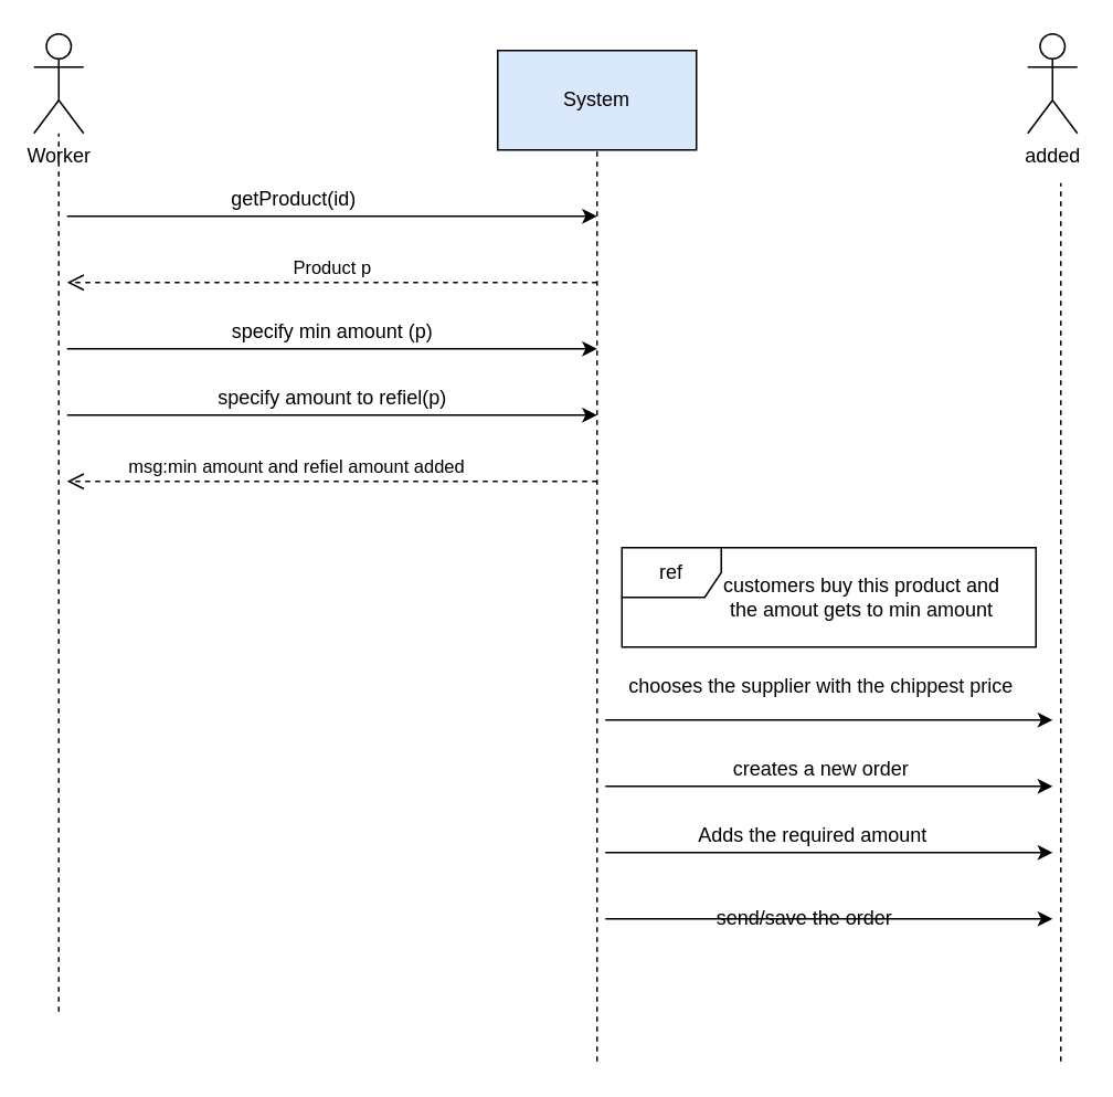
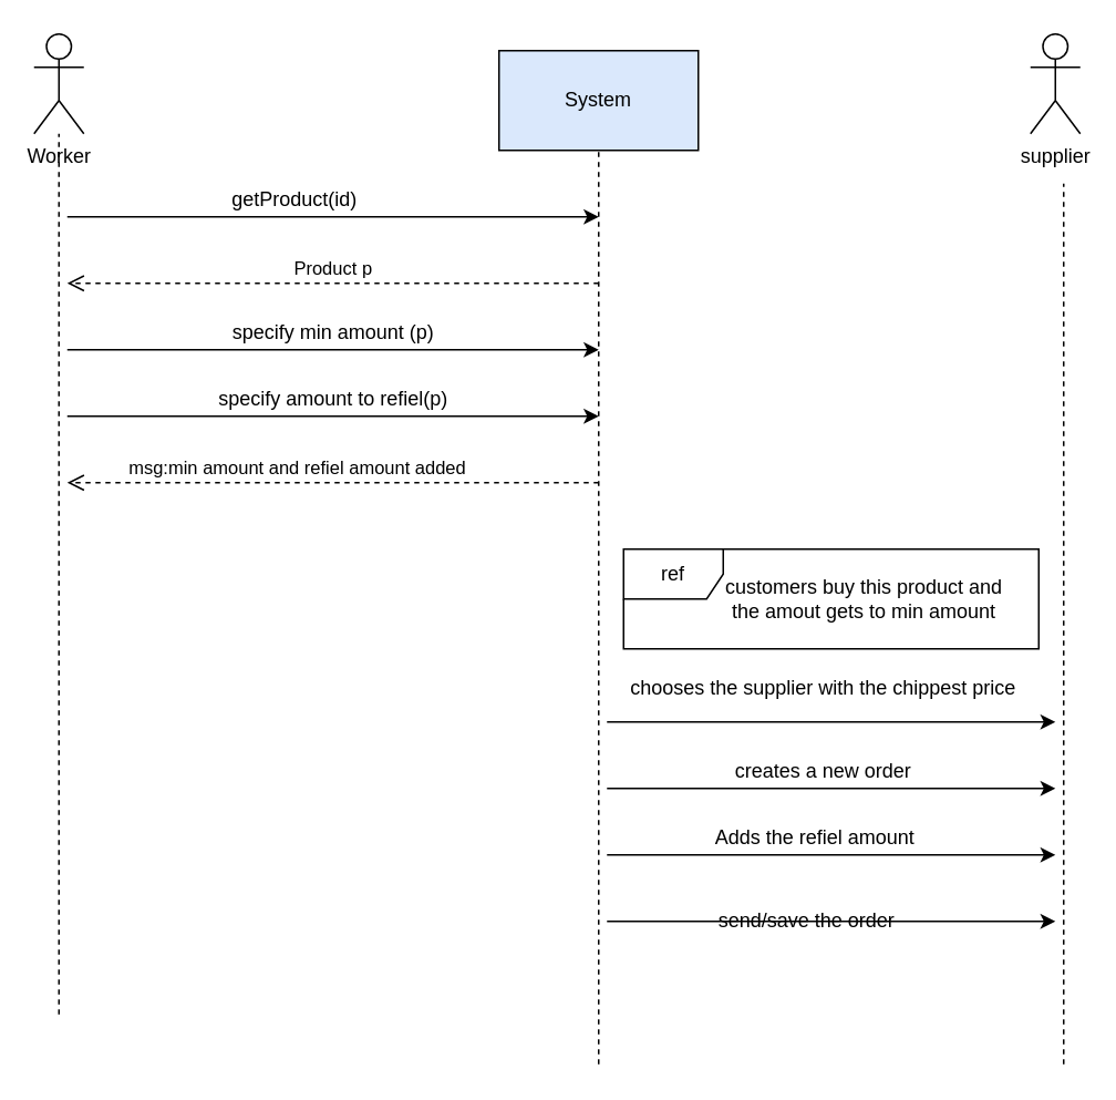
  <mxCell id="0" />
  <mxCell id="1" parent="0" />
  <mxCell id="2" value="Worker" style="shape=umlActor;verticalLabelPosition=bottom;verticalAlign=top;html=1;outlineConnect=0;" vertex="1" parent="1"><mxGeometry x="20" y="20" width="30" height="60" as="geometry" /></mxCell>
  <mxCell id="3" value="System" style="rounded=0;whiteSpace=wrap;html=1;fillColor=#dae8fc;" vertex="1" parent="1"><mxGeometry x="300" y="30" width="120" height="60" as="geometry" /></mxCell>
  <mxCell id="4" value="" style="endArrow=none;dashed=1;html=1;rounded=0;" edge="1" parent="1" target="2"><mxGeometry width="50" height="50" relative="1" as="geometry"><mxPoint x="35" y="610" as="sourcePoint" /><mxPoint x="280" y="170" as="targetPoint" /></mxGeometry></mxCell>
  <mxCell id="5" value="" style="endArrow=none;dashed=1;html=1;rounded=0;entryX=0.5;entryY=1;entryDx=0;entryDy=0;" edge="1" parent="1" target="3"><mxGeometry width="50" height="50" relative="1" as="geometry"><mxPoint x="360" y="640" as="sourcePoint" /><mxPoint x="330" y="50" as="targetPoint" /></mxGeometry></mxCell>
  <mxCell id="6" value="" style="endArrow=classic;html=1;rounded=0;" edge="1" parent="1"><mxGeometry width="50" height="50" relative="1" as="geometry"><mxPoint x="40" y="130" as="sourcePoint" /><mxPoint x="360" y="130" as="targetPoint" /></mxGeometry></mxCell>
  <mxCell id="7" value="&amp;nbsp;getProduct(id)" style="text;html=1;align=center;verticalAlign=middle;resizable=0;points=[];autosize=1;strokeColor=none;fillColor=none;" vertex="1" parent="1"><mxGeometry x="130" y="110" width="90" height="20" as="geometry" /></mxCell>
  <mxCell id="8" value="" style="endArrow=classic;html=1;rounded=0;" edge="1" parent="1"><mxGeometry width="50" height="50" relative="1" as="geometry"><mxPoint x="40" y="210" as="sourcePoint" /><mxPoint x="360" y="210" as="targetPoint" /></mxGeometry></mxCell>
  <mxCell id="9" value="specify min amount (p)" style="text;html=1;align=center;verticalAlign=middle;resizable=0;points=[];autosize=1;strokeColor=none;fillColor=none;" vertex="1" parent="1"><mxGeometry x="130" y="190" width="140" height="20" as="geometry" /></mxCell>
  <mxCell id="10" value="" style="endArrow=none;dashed=1;html=1;rounded=0;" edge="1" parent="1"><mxGeometry width="50" height="50" relative="1" as="geometry"><mxPoint x="640" y="640" as="sourcePoint" /><mxPoint x="640" y="110" as="targetPoint" /></mxGeometry></mxCell>
  <mxCell id="11" value="" style="endArrow=classic;html=1;rounded=0;" edge="1" parent="1"><mxGeometry width="50" height="50" relative="1" as="geometry"><mxPoint x="365" y="434" as="sourcePoint" /><mxPoint x="635" y="434" as="targetPoint" /></mxGeometry></mxCell>
  <mxCell id="12" value="chooses the supplier with the chippest price" style="text;html=1;align=center;verticalAlign=middle;resizable=0;points=[];autosize=1;strokeColor=none;fillColor=none;" vertex="1" parent="1"><mxGeometry x="370" y="404" width="250" height="20" as="geometry" /></mxCell>
  <mxCell id="13" value="" style="endArrow=classic;html=1;rounded=0;" edge="1" parent="1"><mxGeometry width="50" height="50" relative="1" as="geometry"><mxPoint x="365" y="474" as="sourcePoint" /><mxPoint x="635" y="474" as="targetPoint" /></mxGeometry></mxCell>
  <mxCell id="14" value="creates a new order" style="text;html=1;align=center;verticalAlign=middle;resizable=0;points=[];autosize=1;strokeColor=none;fillColor=none;" vertex="1" parent="1"><mxGeometry x="435" y="454" width="120" height="20" as="geometry" /></mxCell>
  <mxCell id="15" value="" style="endArrow=classic;html=1;rounded=0;" edge="1" parent="1"><mxGeometry width="50" height="50" relative="1" as="geometry"><mxPoint x="365" y="514" as="sourcePoint" /><mxPoint x="635" y="514" as="targetPoint" /></mxGeometry></mxCell>
- <mxCell id="16" value="Adds the required amount" style="text;html=1;align=center;verticalAlign=middle;resizable=0;points=[];autosize=1;strokeColor=none;fillColor=none;" vertex="1" parent="1"><mxGeometry x="415" y="494" width="150" height="20" as="geometry" /></mxCell>
+ <mxCell id="16" value="Adds the refiel amount" style="text;html=1;align=center;verticalAlign=middle;resizable=0;points=[];autosize=1;strokeColor=none;fillColor=none;" vertex="1" parent="1"><mxGeometry x="415" y="494" width="150" height="20" as="geometry" /></mxCell>
  <mxCell id="17" value="" style="endArrow=classic;html=1;rounded=0;" edge="1" parent="1"><mxGeometry width="50" height="50" relative="1" as="geometry"><mxPoint x="365" y="554" as="sourcePoint" /><mxPoint x="635" y="554" as="targetPoint" /></mxGeometry></mxCell>
  <mxCell id="18" value="send/save the order" style="text;html=1;align=center;verticalAlign=middle;resizable=0;points=[];autosize=1;strokeColor=none;fillColor=none;" vertex="1" parent="1"><mxGeometry x="425" y="544" width="120" height="20" as="geometry" /></mxCell>
- <mxCell id="19" value="added" style="shape=umlActor;verticalLabelPosition=bottom;verticalAlign=top;html=1;outlineConnect=0;" vertex="1" parent="1"><mxGeometry x="620" y="20" width="30" height="60" as="geometry" /></mxCell>
+ <mxCell id="19" value="supplier" style="shape=umlActor;verticalLabelPosition=bottom;verticalAlign=top;html=1;outlineConnect=0;" vertex="1" parent="1"><mxGeometry x="620" y="20" width="30" height="60" as="geometry" /></mxCell>
  <mxCell id="20" value="Product p" style="html=1;verticalAlign=bottom;endArrow=open;dashed=1;endSize=8;rounded=0;" edge="1" parent="1"><mxGeometry relative="1" as="geometry"><mxPoint x="360" y="170" as="sourcePoint" /><mxPoint x="40" y="170" as="targetPoint" /></mxGeometry></mxCell>
  <mxCell id="21" value="" style="endArrow=classic;html=1;rounded=0;" edge="1" parent="1"><mxGeometry width="50" height="50" relative="1" as="geometry"><mxPoint x="40" y="250" as="sourcePoint" /><mxPoint x="360" y="250" as="targetPoint" /></mxGeometry></mxCell>
  <mxCell id="22" value="specify amount to refiel(p)" style="text;html=1;align=center;verticalAlign=middle;resizable=0;points=[];autosize=1;strokeColor=none;fillColor=none;" vertex="1" parent="1"><mxGeometry x="125" y="230" width="150" height="20" as="geometry" /></mxCell>
  <mxCell id="23" value="msg:min amount and refiel amount added&amp;nbsp;" style="html=1;verticalAlign=bottom;endArrow=open;dashed=1;endSize=8;rounded=0;" edge="1" parent="1"><mxGeometry x="0.125" relative="1" as="geometry"><mxPoint x="360" y="290" as="sourcePoint" /><mxPoint x="40" y="290" as="targetPoint" /><Array as="points"><mxPoint x="210" y="290" /></Array><mxPoint as="offset" /></mxGeometry></mxCell>
  <mxCell id="24" value="ref" style="shape=umlFrame;whiteSpace=wrap;html=1;" vertex="1" parent="1"><mxGeometry x="375" y="330" width="250" height="60" as="geometry" /></mxCell>
  <mxCell id="25" value="customers buy this product and the amout gets to min amount" style="text;html=1;strokeColor=none;fillColor=none;align=center;verticalAlign=middle;whiteSpace=wrap;rounded=0;" vertex="1" parent="1"><mxGeometry x="430" y="345" width="180" height="30" as="geometry" /></mxCell>
